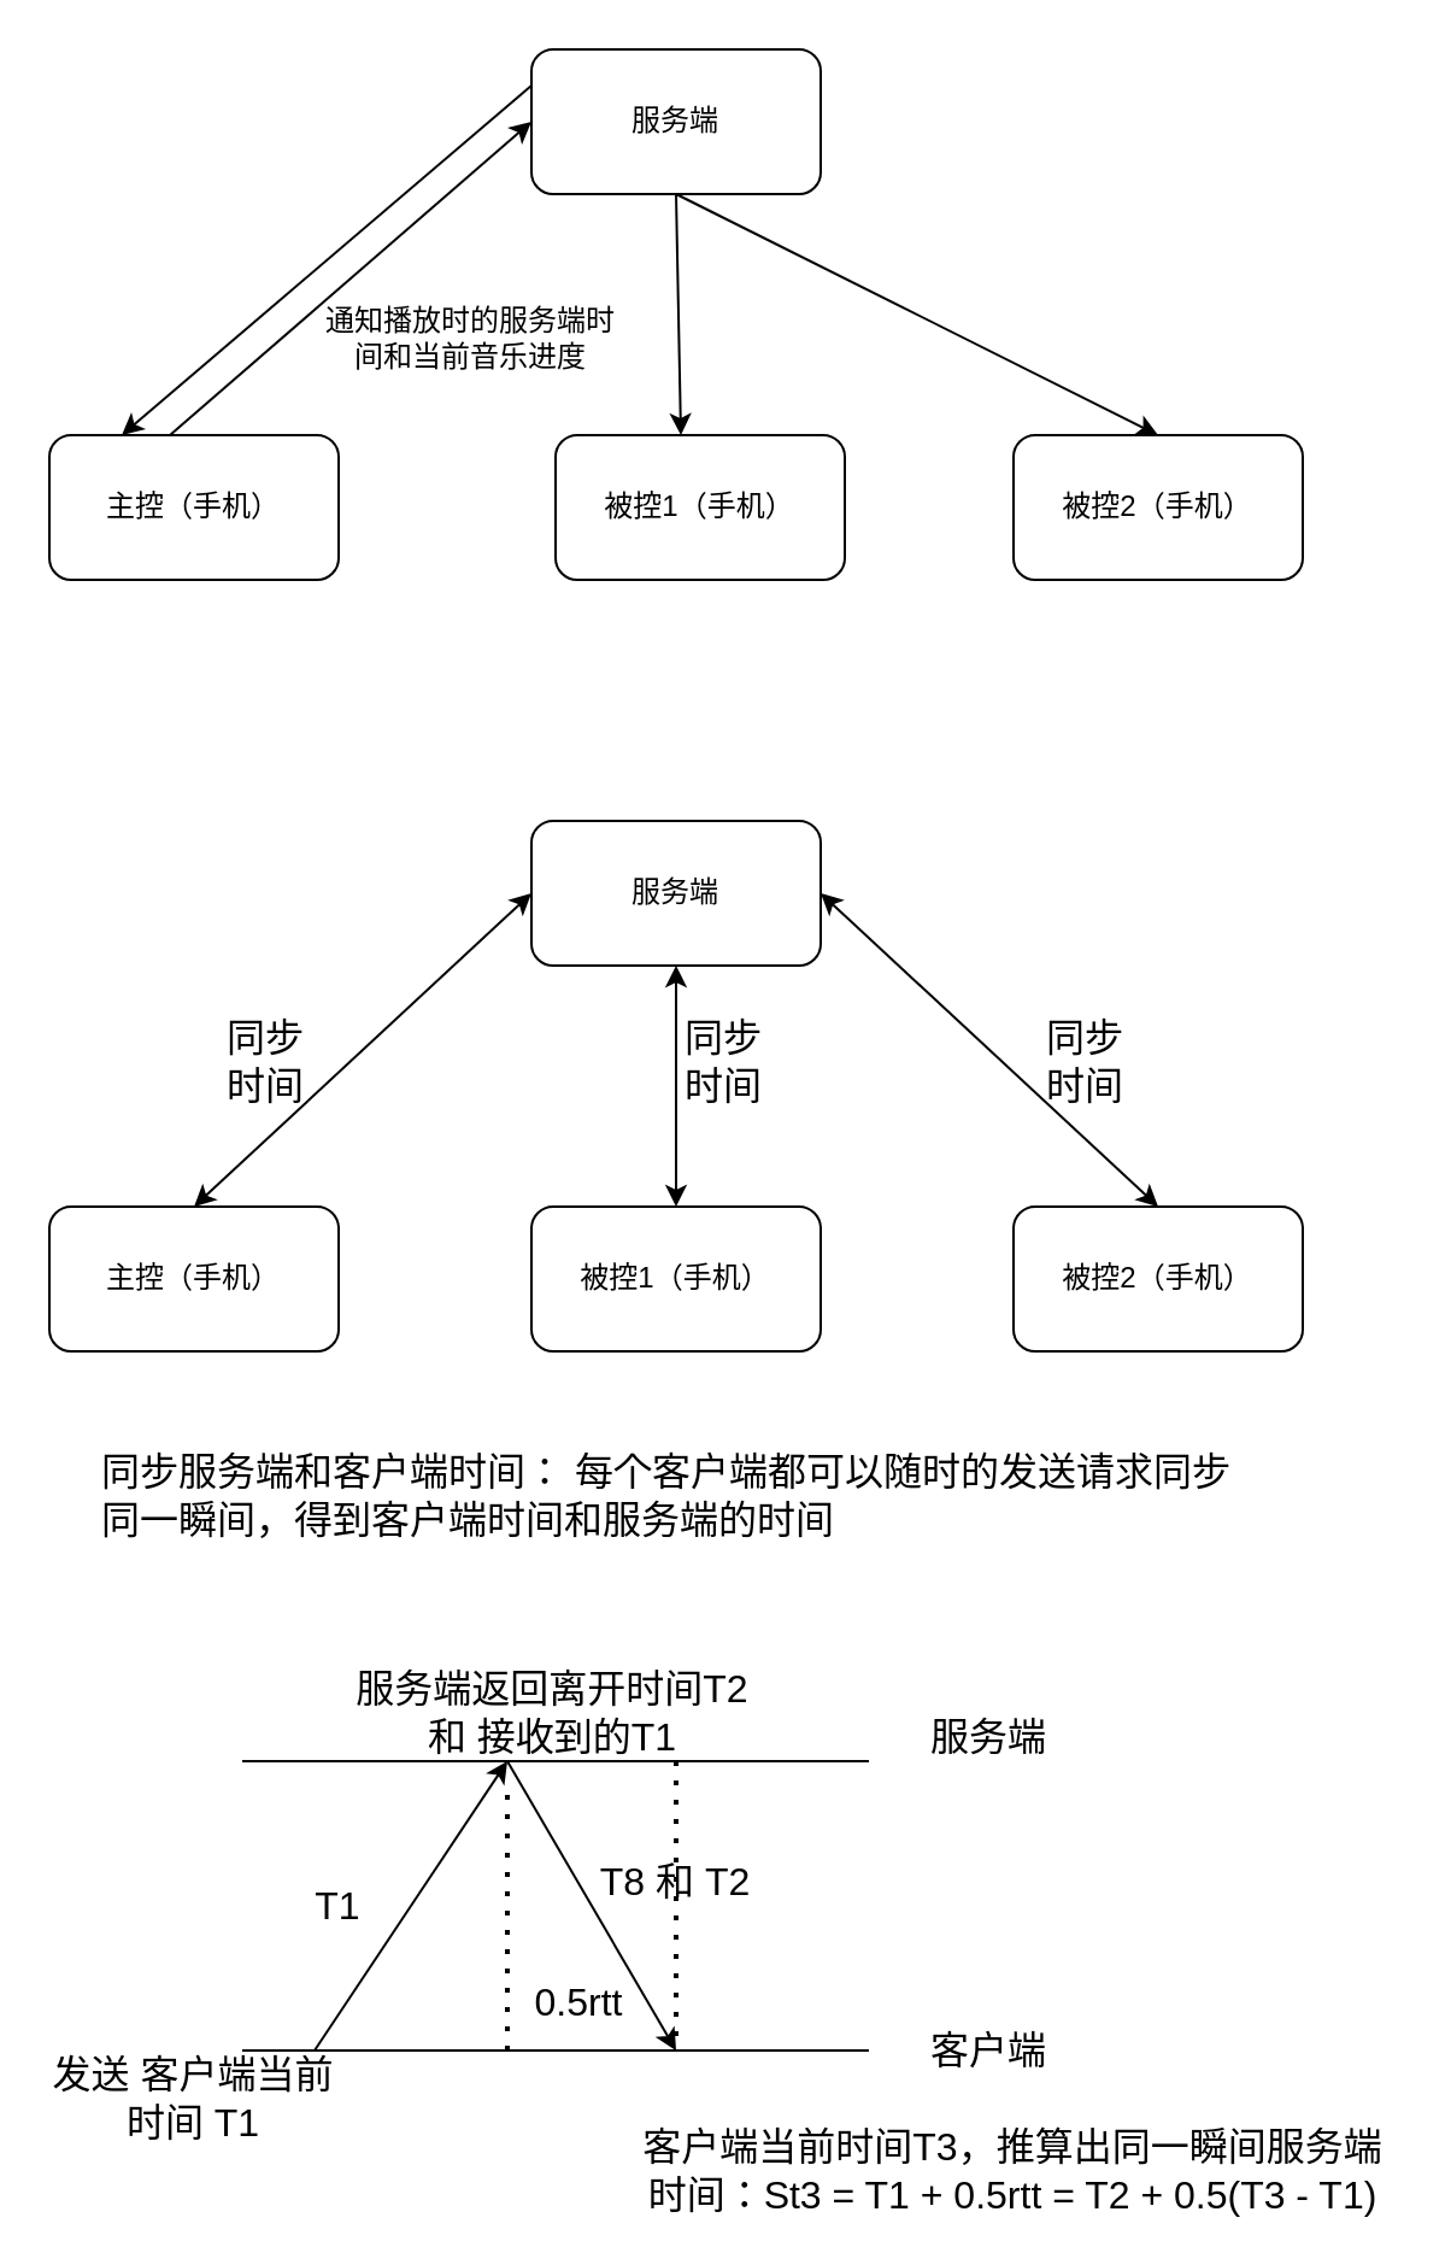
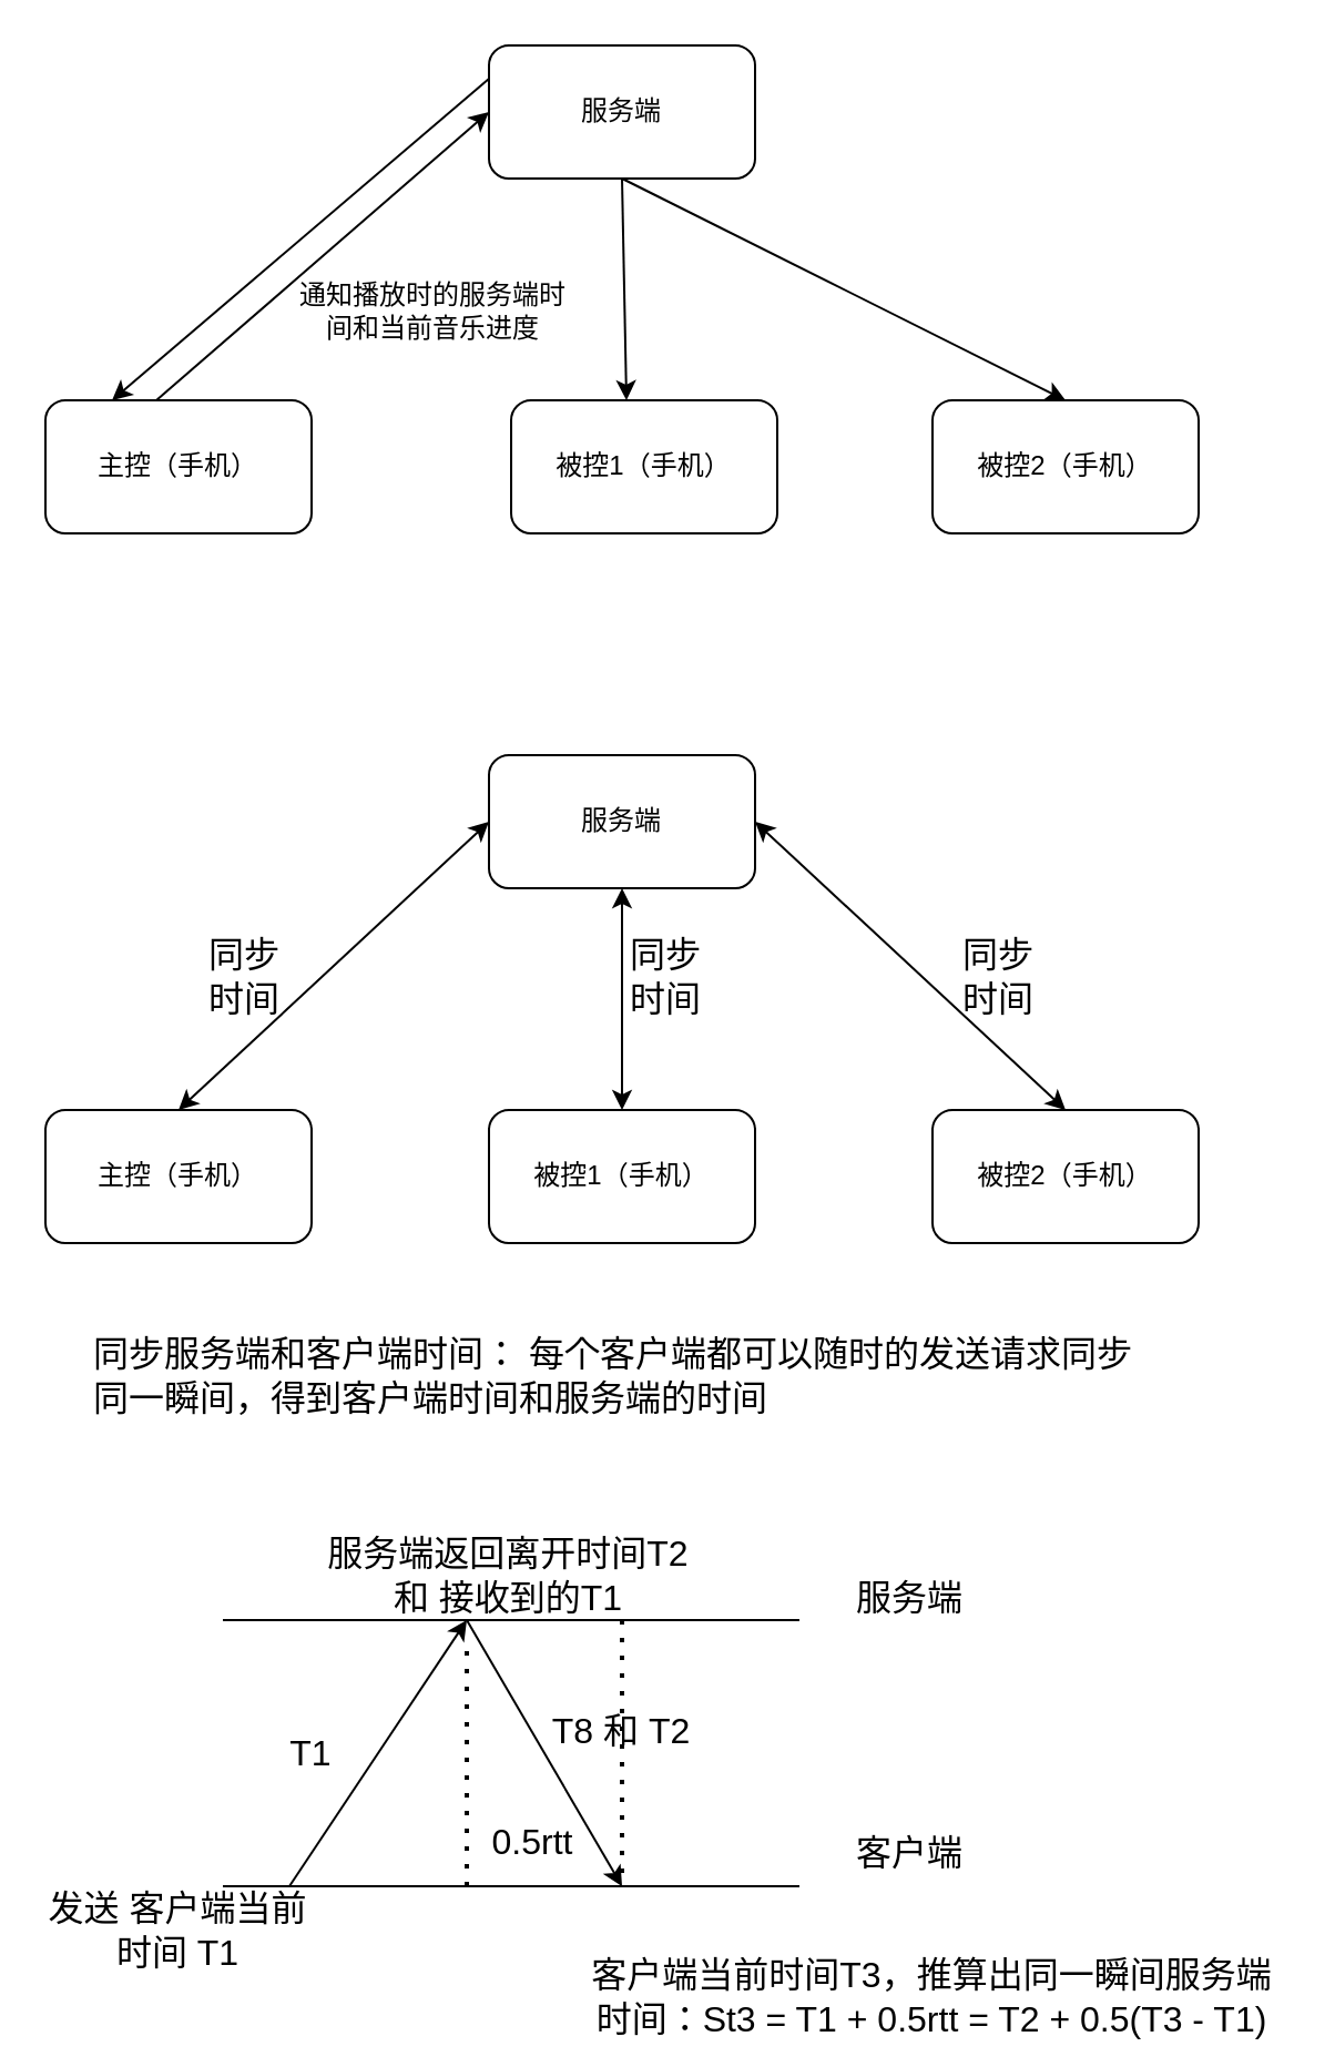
  <mxCell id="0" />
  <mxCell id="1" parent="0" />
  <mxCell id="2" value="服务端" style="rounded=1;whiteSpace=wrap;html=1;" parent="1" vertex="1"><mxGeometry x="220" y="340" width="120" height="60" as="geometry" /></mxCell>
  <mxCell id="3" value="主控（手机）" style="rounded=1;whiteSpace=wrap;html=1;" parent="1" vertex="1"><mxGeometry x="20" y="500" width="120" height="60" as="geometry" /></mxCell>
  <mxCell id="4" value="被控1（手机）" style="rounded=1;whiteSpace=wrap;html=1;" parent="1" vertex="1"><mxGeometry x="220" y="500" width="120" height="60" as="geometry" /></mxCell>
  <mxCell id="5" value="被控2（手机）" style="rounded=1;whiteSpace=wrap;html=1;" vertex="1" parent="1"><mxGeometry x="420" y="500" width="120" height="60" as="geometry" /></mxCell>
  <mxCell id="6" value="同步服务端和客户端时间： 每个客户端都可以随时的发送请求同步同一瞬间，得到客户端时间和服务端的时间" style="text;html=1;strokeColor=none;fillColor=none;align=left;verticalAlign=middle;whiteSpace=wrap;rounded=0;fontSize=16;" vertex="1" parent="1"><mxGeometry x="40" y="600" width="480" height="40" as="geometry" /></mxCell>
  <mxCell id="7" value="服务端" style="rounded=1;whiteSpace=wrap;html=1;" vertex="1" parent="1"><mxGeometry x="220" y="20" width="120" height="60" as="geometry" /></mxCell>
  <mxCell id="8" value="主控（手机）" style="rounded=1;whiteSpace=wrap;html=1;" vertex="1" parent="1"><mxGeometry x="20" y="180" width="120" height="60" as="geometry" /></mxCell>
  <mxCell id="9" value="被控1（手机）" style="rounded=1;whiteSpace=wrap;html=1;" vertex="1" parent="1"><mxGeometry x="230" y="180" width="120" height="60" as="geometry" /></mxCell>
  <mxCell id="10" value="被控2（手机）" style="rounded=1;whiteSpace=wrap;html=1;" vertex="1" parent="1"><mxGeometry x="420" y="180" width="120" height="60" as="geometry" /></mxCell>
  <mxCell id="11" value="" style="endArrow=classic;html=1;entryX=0;entryY=0.5;entryDx=0;entryDy=0;" edge="1" parent="1" target="7"><mxGeometry width="50" height="50" relative="1" as="geometry"><mxPoint x="70" y="180" as="sourcePoint" /><mxPoint x="120" y="130" as="targetPoint" /></mxGeometry></mxCell>
  <mxCell id="12" value="" style="endArrow=classic;html=1;exitX=0.5;exitY=1;exitDx=0;exitDy=0;" edge="1" parent="1" source="7"><mxGeometry width="50" height="50" relative="1" as="geometry"><mxPoint x="250" y="330" as="sourcePoint" /><mxPoint x="282" y="180" as="targetPoint" /></mxGeometry></mxCell>
  <mxCell id="13" value="" style="endArrow=classic;html=1;entryX=0.5;entryY=0;entryDx=0;entryDy=0;exitX=0.5;exitY=1;exitDx=0;exitDy=0;" edge="1" parent="1" source="7" target="10"><mxGeometry width="50" height="50" relative="1" as="geometry"><mxPoint x="250" y="330" as="sourcePoint" /><mxPoint x="300" y="280" as="targetPoint" /></mxGeometry></mxCell>
  <mxCell id="14" value="通知播放时的服务端时间和当前音乐进度" style="text;html=1;strokeColor=none;fillColor=none;align=center;verticalAlign=middle;whiteSpace=wrap;rounded=0;" vertex="1" parent="1"><mxGeometry x="130" y="130" width="130" height="20" as="geometry" /></mxCell>
  <mxCell id="15" value="" style="endArrow=classic;html=1;entryX=0.25;entryY=0;entryDx=0;entryDy=0;exitX=0;exitY=0.25;exitDx=0;exitDy=0;" edge="1" parent="1" source="7" target="8"><mxGeometry width="50" height="50" relative="1" as="geometry"><mxPoint x="250" y="290" as="sourcePoint" /><mxPoint x="300" y="240" as="targetPoint" /></mxGeometry></mxCell>
  <mxCell id="16" value="" style="endArrow=classic;startArrow=classic;html=1;entryX=0;entryY=0.5;entryDx=0;entryDy=0;exitX=0.5;exitY=0;exitDx=0;exitDy=0;" edge="1" parent="1" source="3" target="2"><mxGeometry width="50" height="50" relative="1" as="geometry"><mxPoint x="140" y="480" as="sourcePoint" /><mxPoint x="190" y="430" as="targetPoint" /></mxGeometry></mxCell>
  <mxCell id="17" value="" style="endArrow=classic;startArrow=classic;html=1;entryX=0.5;entryY=1;entryDx=0;entryDy=0;exitX=0.5;exitY=0;exitDx=0;exitDy=0;" edge="1" parent="1" source="4" target="2"><mxGeometry width="50" height="50" relative="1" as="geometry"><mxPoint x="260" y="470" as="sourcePoint" /><mxPoint x="310" y="420" as="targetPoint" /></mxGeometry></mxCell>
  <mxCell id="18" value="" style="endArrow=classic;startArrow=classic;html=1;entryX=1;entryY=0.5;entryDx=0;entryDy=0;exitX=0.5;exitY=0;exitDx=0;exitDy=0;" edge="1" parent="1" source="5" target="2"><mxGeometry width="50" height="50" relative="1" as="geometry"><mxPoint x="420" y="480" as="sourcePoint" /><mxPoint x="470" y="430" as="targetPoint" /></mxGeometry></mxCell>
  <mxCell id="19" value="同步时间" style="text;html=1;strokeColor=none;fillColor=none;align=center;verticalAlign=middle;whiteSpace=wrap;rounded=0;fontSize=16;" vertex="1" parent="1"><mxGeometry x="90" y="430" width="40" height="20" as="geometry" /></mxCell>
  <mxCell id="20" value="同步时间" style="text;html=1;strokeColor=none;fillColor=none;align=center;verticalAlign=middle;whiteSpace=wrap;rounded=0;fontSize=16;" vertex="1" parent="1"><mxGeometry x="280" y="430" width="40" height="20" as="geometry" /></mxCell>
  <mxCell id="21" value="同步时间" style="text;html=1;strokeColor=none;fillColor=none;align=center;verticalAlign=middle;whiteSpace=wrap;rounded=0;fontSize=16;" vertex="1" parent="1"><mxGeometry x="430" y="430" width="40" height="20" as="geometry" /></mxCell>
  <mxCell id="22" value="" style="endArrow=none;html=1;fontSize=16;" edge="1" parent="1"><mxGeometry width="50" height="50" relative="1" as="geometry"><mxPoint x="100" y="730" as="sourcePoint" /><mxPoint x="360" y="730" as="targetPoint" /></mxGeometry></mxCell>
  <mxCell id="23" value="" style="endArrow=none;html=1;fontSize=16;" edge="1" parent="1"><mxGeometry width="50" height="50" relative="1" as="geometry"><mxPoint x="100" y="850" as="sourcePoint" /><mxPoint x="360" y="850" as="targetPoint" /></mxGeometry></mxCell>
  <mxCell id="24" value="服务端" style="text;html=1;strokeColor=none;fillColor=none;align=center;verticalAlign=middle;whiteSpace=wrap;rounded=0;fontSize=16;" vertex="1" parent="1"><mxGeometry x="380" y="710" width="60" height="20" as="geometry" /></mxCell>
- <mxCell id="25" value="客户端" style="text;html=1;strokeColor=none;fillColor=none;align=center;verticalAlign=middle;whiteSpace=wrap;rounded=0;fontSize=16;" vertex="1" parent="1"><mxGeometry x="380" y="840" width="60" height="20" as="geometry" /></mxCell>
+ <mxCell id="25" value="客户端" style="text;html=1;strokeColor=none;fillColor=none;align=center;verticalAlign=middle;whiteSpace=wrap;rounded=0;fontSize=16;" vertex="1" parent="1"><mxGeometry x="380" y="825" width="60" height="20" as="geometry" /></mxCell>
  <mxCell id="26" value="" style="endArrow=classic;html=1;fontSize=16;" edge="1" parent="1"><mxGeometry width="50" height="50" relative="1" as="geometry"><mxPoint x="130" y="850" as="sourcePoint" /><mxPoint x="210" y="730" as="targetPoint" /></mxGeometry></mxCell>
  <mxCell id="27" value="" style="endArrow=classic;html=1;fontSize=16;" edge="1" parent="1"><mxGeometry width="50" height="50" relative="1" as="geometry"><mxPoint x="210" y="730" as="sourcePoint" /><mxPoint x="280" y="850" as="targetPoint" /></mxGeometry></mxCell>
  <mxCell id="28" value="发送 客户端当前时间 T1" style="text;html=1;strokeColor=none;fillColor=none;align=center;verticalAlign=middle;whiteSpace=wrap;rounded=0;fontSize=16;" vertex="1" parent="1"><mxGeometry x="20" y="860" width="120" height="20" as="geometry" /></mxCell>
  <mxCell id="29" value="服务端返回离开时间T2 和 接收到的T1" style="text;html=1;strokeColor=none;fillColor=none;align=center;verticalAlign=middle;whiteSpace=wrap;rounded=0;fontSize=16;" vertex="1" parent="1"><mxGeometry x="144" y="700" width="170" height="20" as="geometry" /></mxCell>
  <mxCell id="30" value="T1" style="text;html=1;strokeColor=none;fillColor=none;align=center;verticalAlign=middle;whiteSpace=wrap;rounded=0;fontSize=16;" vertex="1" parent="1"><mxGeometry x="120" y="780" width="40" height="20" as="geometry" /></mxCell>
  <mxCell id="31" value="T8 和 T2" style="text;html=1;strokeColor=none;fillColor=none;align=center;verticalAlign=middle;whiteSpace=wrap;rounded=0;fontSize=16;" vertex="1" parent="1"><mxGeometry x="235" y="770" width="90" height="20" as="geometry" /></mxCell>
  <mxCell id="32" value="" style="endArrow=none;dashed=1;html=1;dashPattern=1 3;strokeWidth=2;fontSize=16;" edge="1" parent="1"><mxGeometry width="50" height="50" relative="1" as="geometry"><mxPoint x="280" y="730" as="sourcePoint" /><mxPoint x="280" y="850" as="targetPoint" /></mxGeometry></mxCell>
  <mxCell id="33" value="" style="endArrow=none;dashed=1;html=1;dashPattern=1 3;strokeWidth=2;fontSize=16;" edge="1" parent="1"><mxGeometry width="50" height="50" relative="1" as="geometry"><mxPoint x="210" y="850" as="sourcePoint" /><mxPoint x="210" y="740" as="targetPoint" /></mxGeometry></mxCell>
  <mxCell id="34" value="0.5rtt" style="text;html=1;strokeColor=none;fillColor=none;align=center;verticalAlign=middle;whiteSpace=wrap;rounded=0;fontSize=16;" vertex="1" parent="1"><mxGeometry x="220" y="820" width="40" height="20" as="geometry" /></mxCell>
  <mxCell id="35" value="客户端当前时间T3，推算出同一瞬间服务端时间：St3 = T1 + 0.5rtt = T2 + 0.5(T3 - T1)" style="text;html=1;strokeColor=none;fillColor=none;align=center;verticalAlign=middle;whiteSpace=wrap;rounded=0;fontSize=16;" vertex="1" parent="1"><mxGeometry x="260" y="890" width="320" height="20" as="geometry" /></mxCell>
